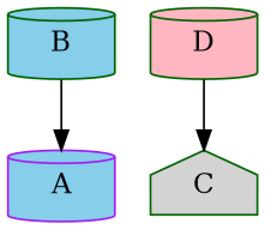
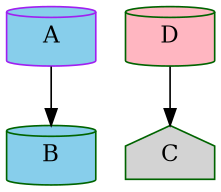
  digraph {
    node [color=darkgreen fillcolor=skyblue shape=cylinder style=filled]
    B [rank=same_1]
    C [fillcolor=lightgrey rank=same_1 shape=house]
    D [fillcolor=lightpink]
    A [color=purple]
    D -> C
-   B -> A
+   A -> B
  }
